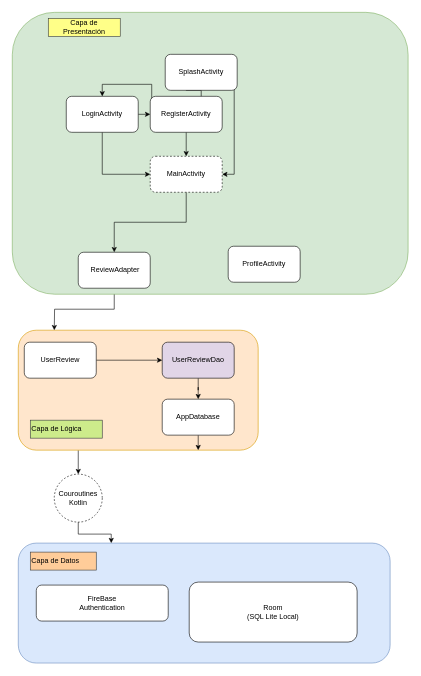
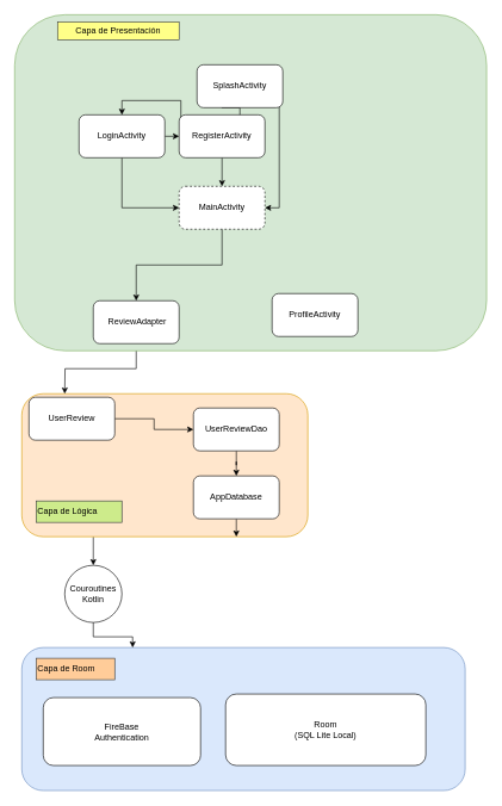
  <mxCell id="0" />
  <mxCell id="1" parent="0" />
  <mxCell id="2" value="" style="rounded=1;whiteSpace=wrap;html=1;fillColor=#dae8fc;strokeColor=#6c8ebf;" parent="1" vertex="1"><mxGeometry x="30" y="905" width="620" height="200" as="geometry" /></mxCell>
  <mxCell id="3" style="edgeStyle=orthogonalEdgeStyle;rounded=0;orthogonalLoop=1;jettySize=auto;html=1;exitX=0.25;exitY=1;exitDx=0;exitDy=0;entryX=0.5;entryY=0;entryDx=0;entryDy=0;" parent="1" source="4" target="12" edge="1"><mxGeometry relative="1" as="geometry" /></mxCell>
  <mxCell id="4" value="" style="rounded=1;whiteSpace=wrap;html=1;fillColor=#ffe6cc;strokeColor=#d79b00;" parent="1" vertex="1"><mxGeometry x="30" y="550" width="400" height="200" as="geometry" /></mxCell>
  <mxCell id="5" style="edgeStyle=orthogonalEdgeStyle;rounded=0;orthogonalLoop=1;jettySize=auto;html=1;exitX=1;exitY=0.5;exitDx=0;exitDy=0;entryX=0;entryY=0.5;entryDx=0;entryDy=0;" parent="1" source="6" target="8" edge="1"><mxGeometry relative="1" as="geometry" /></mxCell>
- <mxCell id="6" value="UserReview" style="rounded=1;whiteSpace=wrap;html=1;" parent="1" vertex="1"><mxGeometry x="40" y="570" width="120" height="60" as="geometry" /></mxCell>
+ <mxCell id="6" value="UserReview" style="rounded=1;whiteSpace=wrap;html=1;" parent="1" vertex="1"><mxGeometry x="40" y="555" width="120" height="60" as="geometry" /></mxCell>
  <mxCell id="7" style="edgeStyle=orthogonalEdgeStyle;rounded=0;orthogonalLoop=1;jettySize=auto;html=1;entryX=0.5;entryY=0;entryDx=0;entryDy=0;" parent="1" source="8" target="10" edge="1"><mxGeometry relative="1" as="geometry" /></mxCell>
- <mxCell id="8" value="UserReviewDao" style="rounded=1;whiteSpace=wrap;html=1;fillColor=#e1d5e7;" parent="1" vertex="1"><mxGeometry x="270" y="570" width="120" height="60" as="geometry" /></mxCell>
+ <mxCell id="8" value="UserReviewDao" style="rounded=1;whiteSpace=wrap;html=1;" parent="1" vertex="1"><mxGeometry x="270" y="570" width="120" height="60" as="geometry" /></mxCell>
  <mxCell id="9" style="edgeStyle=orthogonalEdgeStyle;rounded=0;orthogonalLoop=1;jettySize=auto;html=1;exitX=0.5;exitY=1;exitDx=0;exitDy=0;entryX=0.75;entryY=1;entryDx=0;entryDy=0;" parent="1" source="10" target="4" edge="1"><mxGeometry relative="1" as="geometry" /></mxCell>
  <mxCell id="10" value="AppDatabase" style="rounded=1;whiteSpace=wrap;html=1;" parent="1" vertex="1"><mxGeometry x="270" y="665" width="120" height="60" as="geometry" /></mxCell>
  <mxCell id="11" style="edgeStyle=orthogonalEdgeStyle;rounded=0;orthogonalLoop=1;jettySize=auto;html=1;exitX=0.5;exitY=1;exitDx=0;exitDy=0;entryX=0.25;entryY=0;entryDx=0;entryDy=0;" parent="1" source="12" target="2" edge="1"><mxGeometry relative="1" as="geometry" /></mxCell>
- <mxCell id="12" value="Couroutines Kotlin" style="ellipse;whiteSpace=wrap;html=1;aspect=fixed;dashed=1;" parent="1" vertex="1"><mxGeometry x="90" y="790" width="80" height="80" as="geometry" /></mxCell>
+ <mxCell id="12" value="Couroutines Kotlin" style="ellipse;whiteSpace=wrap;html=1;aspect=fixed;" parent="1" vertex="1"><mxGeometry x="90" y="790" width="80" height="80" as="geometry" /></mxCell>
  <mxCell id="13" value="Room&lt;div&gt;(SQL Lite Local)&lt;/div&gt;" style="rounded=1;whiteSpace=wrap;html=1;" parent="1" vertex="1"><mxGeometry x="315" y="970" width="280" height="100" as="geometry" /></mxCell>
  <mxCell id="14" style="edgeStyle=orthogonalEdgeStyle;rounded=0;orthogonalLoop=1;jettySize=auto;html=1;exitX=0.5;exitY=1;exitDx=0;exitDy=0;" parent="1" source="21" edge="1"><mxGeometry relative="1" as="geometry"><mxPoint x="90" y="550" as="targetPoint" /></mxGeometry></mxCell>
  <mxCell id="15" value="" style="rounded=1;whiteSpace=wrap;html=1;fillColor=#d5e8d4;strokeColor=#82b366;" parent="1" vertex="1"><mxGeometry x="20" y="20" width="660" height="470" as="geometry" /></mxCell>
  <mxCell id="16" style="edgeStyle=orthogonalEdgeStyle;rounded=0;orthogonalLoop=1;jettySize=auto;html=1;exitX=0.5;exitY=1;exitDx=0;exitDy=0;entryX=1;entryY=0.5;entryDx=0;entryDy=0;" parent="1" source="18" target="20" edge="1"><mxGeometry relative="1" as="geometry"><Array as="points"><mxPoint x="310" y="140" /><mxPoint x="390" y="140" /><mxPoint x="390" y="290" /></Array></mxGeometry></mxCell>
  <mxCell id="17" style="edgeStyle=orthogonalEdgeStyle;rounded=0;orthogonalLoop=1;jettySize=auto;html=1;exitX=0.5;exitY=1;exitDx=0;exitDy=0;entryX=0.5;entryY=0;entryDx=0;entryDy=0;" parent="1" source="18" target="30" edge="1"><mxGeometry relative="1" as="geometry" /></mxCell>
  <mxCell id="18" value="SplashActivity" style="rounded=1;whiteSpace=wrap;html=1;" parent="1" vertex="1"><mxGeometry x="275" y="90" width="120" height="60" as="geometry" /></mxCell>
  <mxCell id="19" style="edgeStyle=orthogonalEdgeStyle;rounded=0;orthogonalLoop=1;jettySize=auto;html=1;exitX=0.5;exitY=1;exitDx=0;exitDy=0;entryX=0.5;entryY=0;entryDx=0;entryDy=0;" parent="1" source="20" target="21" edge="1"><mxGeometry relative="1" as="geometry" /></mxCell>
  <mxCell id="20" value="MainActivity" style="rounded=1;whiteSpace=wrap;html=1;dashed=1;" parent="1" vertex="1"><mxGeometry x="250" y="260" width="120" height="60" as="geometry" /></mxCell>
  <mxCell id="21" value="&amp;nbsp;ReviewAdapter" style="rounded=1;whiteSpace=wrap;html=1;" parent="1" vertex="1"><mxGeometry x="130" y="420" width="120" height="60" as="geometry" /></mxCell>
  <mxCell id="22" style="edgeStyle=orthogonalEdgeStyle;rounded=0;orthogonalLoop=1;jettySize=auto;html=1;exitX=0.5;exitY=1;exitDx=0;exitDy=0;entryX=0.5;entryY=0;entryDx=0;entryDy=0;" parent="1" source="23" target="20" edge="1"><mxGeometry relative="1" as="geometry" /></mxCell>
  <mxCell id="23" value="RegisterActivity" style="rounded=1;whiteSpace=wrap;html=1;" parent="1" vertex="1"><mxGeometry x="250" y="160" width="120" height="60" as="geometry" /></mxCell>
- <mxCell id="24" value="Capa de Presentación" style="text;strokeColor=#36393d;align=center;fillColor=#ffff88;html=1;verticalAlign=middle;whiteSpace=wrap;rounded=0;" parent="1" vertex="1"><mxGeometry x="80" y="30" width="120" height="30" as="geometry" /></mxCell>
+ <mxCell id="24" value="Capa de Presentación" style="text;strokeColor=#36393d;align=center;fillColor=#ffff88;html=1;verticalAlign=middle;whiteSpace=wrap;rounded=0;" parent="1" vertex="1"><mxGeometry x="80" y="30" width="170" height="25" as="geometry" /></mxCell>
  <mxCell id="25" value="Capa de Lógica" style="text;whiteSpace=wrap;html=1;fillColor=#cdeb8b;strokeColor=#36393d;" parent="1" vertex="1"><mxGeometry x="50" y="700" width="120" height="30" as="geometry" /></mxCell>
- <mxCell id="26" value="Capa de Datos" style="text;whiteSpace=wrap;html=1;fillColor=#ffcc99;strokeColor=#36393d;" parent="1" vertex="1"><mxGeometry x="50" y="920" width="110" height="30" as="geometry" /></mxCell>
- <mxCell id="27" value="FireBase&lt;div&gt;Authentication&lt;/div&gt;" style="rounded=1;whiteSpace=wrap;html=1;" parent="1" vertex="1"><mxGeometry x="60" y="975" width="220" height="60" as="geometry" /></mxCell>
+ <mxCell id="26" value="Capa de Room" style="text;whiteSpace=wrap;html=1;fillColor=#ffcc99;strokeColor=#36393d;" parent="1" vertex="1"><mxGeometry x="50" y="920" width="110" height="30" as="geometry" /></mxCell>
+ <mxCell id="27" value="FireBase&lt;div&gt;Authentication&lt;/div&gt;" style="rounded=1;whiteSpace=wrap;html=1;" parent="1" vertex="1"><mxGeometry x="60" y="975" width="220" height="95" as="geometry" /></mxCell>
  <mxCell id="28" style="edgeStyle=orthogonalEdgeStyle;rounded=0;orthogonalLoop=1;jettySize=auto;html=1;exitX=1;exitY=0.5;exitDx=0;exitDy=0;entryX=0;entryY=0.5;entryDx=0;entryDy=0;" parent="1" source="30" target="23" edge="1"><mxGeometry relative="1" as="geometry" /></mxCell>
  <mxCell id="29" style="edgeStyle=orthogonalEdgeStyle;rounded=0;orthogonalLoop=1;jettySize=auto;html=1;exitX=0.5;exitY=1;exitDx=0;exitDy=0;entryX=0;entryY=0.5;entryDx=0;entryDy=0;" parent="1" source="30" target="20" edge="1"><mxGeometry relative="1" as="geometry" /></mxCell>
  <mxCell id="30" value="LoginActivity" style="rounded=1;whiteSpace=wrap;html=1;" parent="1" vertex="1"><mxGeometry x="110" y="160" width="120" height="60" as="geometry" /></mxCell>
  <mxCell id="31" value="ProfileActivity" style="rounded=1;whiteSpace=wrap;html=1;" vertex="1" parent="1"><mxGeometry x="380" y="410" width="120" height="60" as="geometry" /></mxCell>
